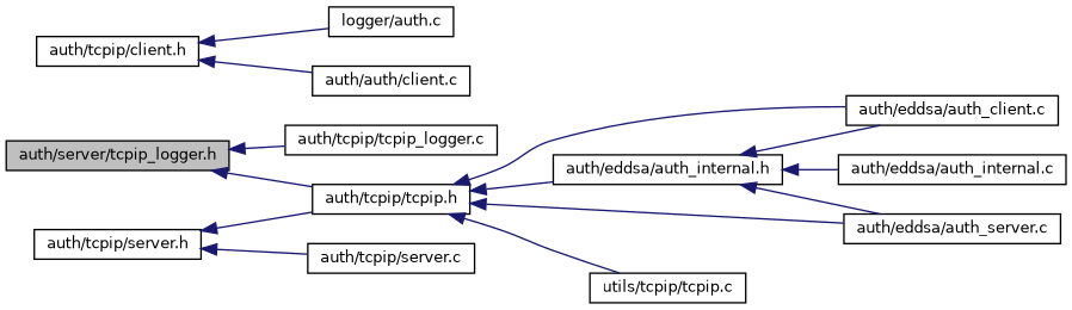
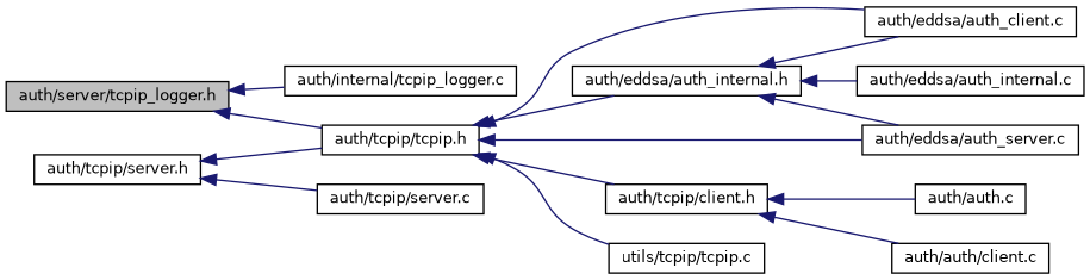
  digraph {
    rankdir=LR
    node [color=black fillcolor=white fontname=Helvetica fontsize=10 shape=record style=filled]
    edge [color=midnightblue dir=back fontname=Helvetica fontsize=10 labelfontname=Helvetica labelfontsize=10 style=solid]
    n1 [fillcolor=grey75 fontcolor=black height=0.2 label="auth/server/tcpip_logger.h" width=0.4]
    n2 [height=0.2 label="auth/tcpip/tcpip.h" width=0.4]
-   n3 [height=0.2 label="auth/tcpip/tcpip_logger.c" width=0.4]
+   n3 [height=0.2 label="auth/internal/tcpip_logger.c" width=0.4]
    n4 [height=0.2 label="auth/eddsa/auth_internal.h" width=0.4]
    n5 [height=0.2 label="auth/eddsa/auth_client.c" width=0.4]
    n6 [height=0.2 label="auth/eddsa/auth_server.c" width=0.4]
    n7 [height=0.2 label="auth/tcpip/client.h" width=0.4]
    n8 [height=0.2 label="utils/tcpip/tcpip.c" width=0.4]
    n9 [height=0.2 label="auth/eddsa/auth_internal.c" width=0.4]
-   n10 [height=0.2 label="logger/auth.c" width=0.4]
+   n10 [height=0.2 label="auth/auth.c" width=0.4]
    n11 [height=0.2 label="auth/auth/client.c" width=0.4]
    n12 [height=0.2 label="auth/tcpip/server.h" width=0.4]
    n13 [height=0.2 label="auth/tcpip/server.c" width=0.4]
    n1 -> n2
    n1 -> n3
    n2 -> n4
    n2 -> n5
    n2 -> n6
+   n2 -> n7
    n2 -> n8
    n4 -> n5
    n4 -> n6
    n4 -> n9
    n7 -> n10
    n7 -> n11
    n12 -> n2
    n12 -> n13
  }
